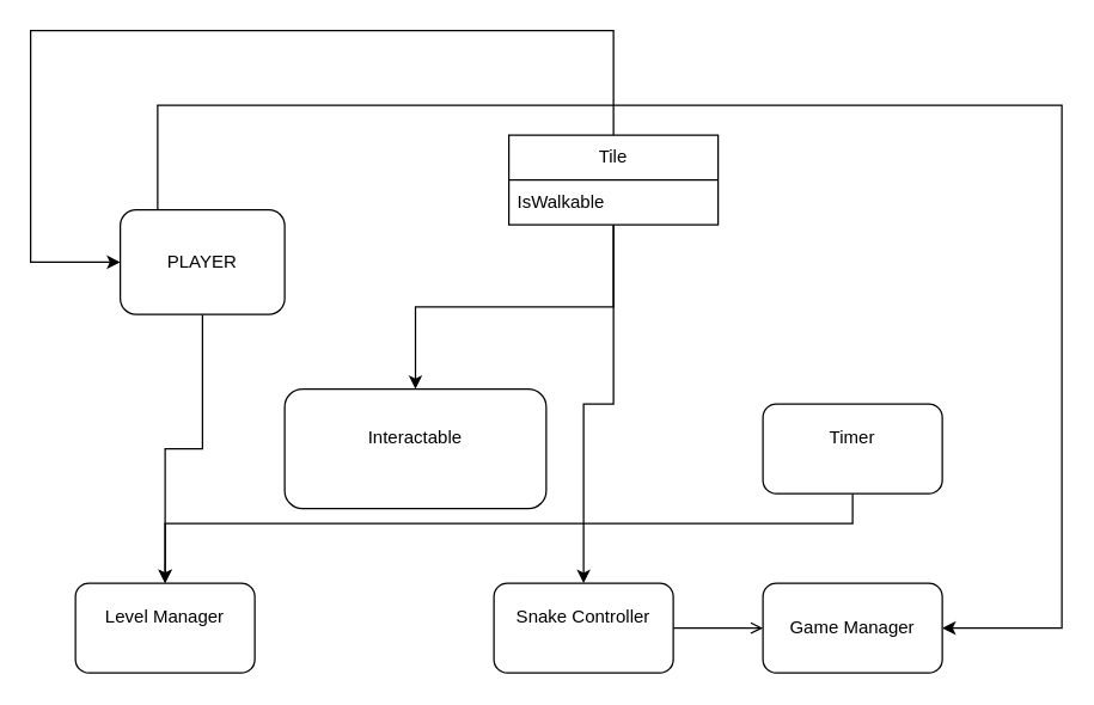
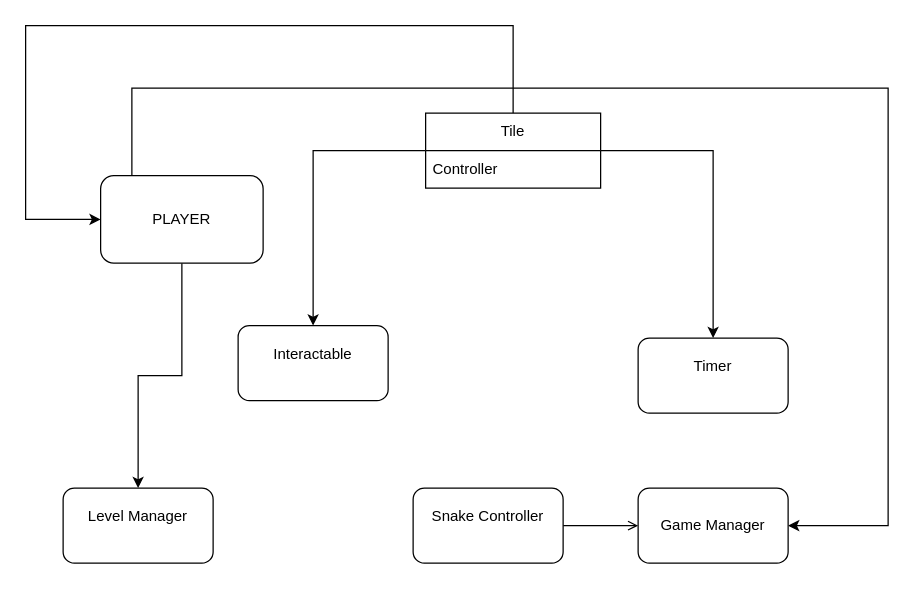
  <mxCell id="0" />
  <mxCell id="1" parent="0" />
  <mxCell id="2" style="edgeStyle=orthogonalEdgeStyle;rounded=0;orthogonalLoop=1;jettySize=auto;html=1;" edge="1" parent="1" source="4" target="8"><mxGeometry relative="1" as="geometry" /></mxCell>
  <mxCell id="3" style="edgeStyle=orthogonalEdgeStyle;rounded=0;orthogonalLoop=1;jettySize=auto;html=1;" edge="1" parent="1" source="4" target="11"><mxGeometry relative="1" as="geometry"><Array as="points"><mxPoint x="105" y="70" /><mxPoint x="710" y="70" /><mxPoint x="710" y="420" /></Array></mxGeometry></mxCell>
- <mxCell id="4" value="PLAYER" style="rounded=1;whiteSpace=wrap;html=1;" vertex="1" parent="1"><mxGeometry x="80" y="140" width="110" height="70" as="geometry" /></mxCell>
- <mxCell id="5" style="edgeStyle=orthogonalEdgeStyle;rounded=0;orthogonalLoop=1;jettySize=auto;html=1;" edge="1" parent="1" source="6" target="8"><mxGeometry relative="1" as="geometry"><Array as="points"><mxPoint x="570" y="350" /><mxPoint x="110" y="350" /></Array></mxGeometry></mxCell>
+ <mxCell id="4" value="PLAYER" style="rounded=1;whiteSpace=wrap;html=1;" vertex="1" parent="1"><mxGeometry x="80" y="140" width="130" height="70" as="geometry" /></mxCell>
  <mxCell id="6" value="&lt;div&gt;Timer&lt;/div&gt;&lt;div&gt;&lt;br&gt;&lt;/div&gt;" style="rounded=1;whiteSpace=wrap;html=1;" vertex="1" parent="1"><mxGeometry x="510" y="270" width="120" height="60" as="geometry" /></mxCell>
- <mxCell id="7" value="&lt;div&gt;Interactable&lt;/div&gt;&lt;div&gt;&lt;br&gt;&lt;/div&gt;" style="rounded=1;whiteSpace=wrap;html=1;" vertex="1" parent="1"><mxGeometry x="190" y="260" width="175" height="80" as="geometry" /></mxCell>
+ <mxCell id="7" value="&lt;div&gt;Interactable&lt;/div&gt;&lt;div&gt;&lt;br&gt;&lt;/div&gt;" style="rounded=1;whiteSpace=wrap;html=1;" vertex="1" parent="1"><mxGeometry x="190" y="260" width="120" height="60" as="geometry" /></mxCell>
  <mxCell id="8" value="&lt;div&gt;Level Manager&lt;/div&gt;&lt;div&gt;&lt;br&gt;&lt;/div&gt;" style="rounded=1;whiteSpace=wrap;html=1;" vertex="1" parent="1"><mxGeometry x="50" y="390" width="120" height="60" as="geometry" /></mxCell>
  <mxCell id="9" style="edgeStyle=orthogonalEdgeStyle;rounded=0;orthogonalLoop=1;jettySize=auto;html=1;endArrow=open;" edge="1" parent="1" source="10" target="11"><mxGeometry relative="1" as="geometry" /></mxCell>
  <mxCell id="10" value="&lt;div&gt;Snake Controller&lt;/div&gt;&lt;div&gt;&lt;br&gt;&lt;/div&gt;" style="rounded=1;whiteSpace=wrap;html=1;" vertex="1" parent="1"><mxGeometry x="330" y="390" width="120" height="60" as="geometry" /></mxCell>
  <mxCell id="11" value="&lt;div&gt;Game Manager&lt;/div&gt;" style="rounded=1;whiteSpace=wrap;html=1;" vertex="1" parent="1"><mxGeometry x="510" y="390" width="120" height="60" as="geometry" /></mxCell>
  <mxCell id="12" style="edgeStyle=orthogonalEdgeStyle;rounded=0;orthogonalLoop=1;jettySize=auto;html=1;" edge="1" parent="1" source="15" target="7"><mxGeometry relative="1" as="geometry" /></mxCell>
- <mxCell id="13" style="edgeStyle=orthogonalEdgeStyle;rounded=0;orthogonalLoop=1;jettySize=auto;html=1;" edge="1" parent="1" source="15" target="10"><mxGeometry relative="1" as="geometry" /></mxCell>
+ <mxCell id="13" style="edgeStyle=orthogonalEdgeStyle;rounded=0;orthogonalLoop=1;jettySize=auto;html=1;" edge="1" parent="1" source="15" target="6"><mxGeometry relative="1" as="geometry" /></mxCell>
  <mxCell id="14" value="" style="edgeStyle=orthogonalEdgeStyle;rounded=0;orthogonalLoop=1;jettySize=auto;html=1;entryX=0;entryY=0.5;entryDx=0;entryDy=0;" edge="1" parent="1" source="15" target="4"><mxGeometry relative="1" as="geometry"><mxPoint x="30" y="180" as="targetPoint" /><Array as="points"><mxPoint x="410" y="20" /><mxPoint x="20" y="20" /><mxPoint x="20" y="175" /></Array></mxGeometry></mxCell>
  <mxCell id="15" value="Tile" style="swimlane;fontStyle=0;childLayout=stackLayout;horizontal=1;startSize=30;horizontalStack=0;resizeParent=1;resizeParentMax=0;resizeLast=0;collapsible=1;marginBottom=0;whiteSpace=wrap;html=1;" vertex="1" parent="1"><mxGeometry x="340" y="90" width="140" height="60" as="geometry" /></mxCell>
- <mxCell id="16" value="IsWalkable" style="text;strokeColor=none;fillColor=none;align=left;verticalAlign=middle;spacingLeft=4;spacingRight=4;overflow=hidden;points=[[0,0.5],[1,0.5]];portConstraint=eastwest;rotatable=0;whiteSpace=wrap;html=1;" vertex="1" parent="15"><mxGeometry y="30" width="140" height="30" as="geometry" /></mxCell>
+ <mxCell id="16" value="Controller" style="text;strokeColor=none;fillColor=none;align=left;verticalAlign=middle;spacingLeft=4;spacingRight=4;overflow=hidden;points=[[0,0.5],[1,0.5]];portConstraint=eastwest;rotatable=0;whiteSpace=wrap;html=1;" vertex="1" parent="15"><mxGeometry y="30" width="140" height="30" as="geometry" /></mxCell>
